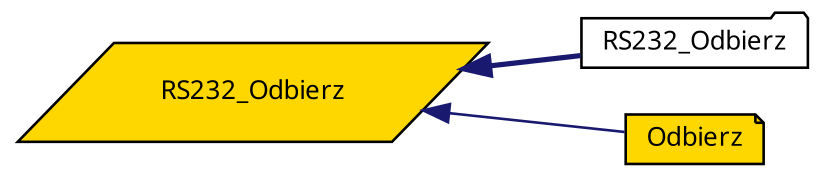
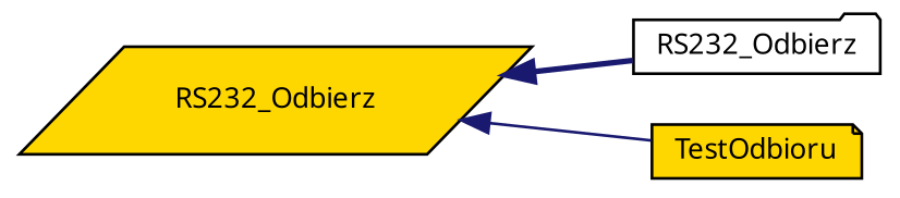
  digraph {
    rankdir=LR
    fontname="Noto Sans"
    node [color=black fillcolor=gold fontname="Noto Sans" fontsize=10 style=filled]
    edge [color=midnightblue dir=back fontname="Noto Sans" fontsize=10 labelfontname=Helvetica labelfontsize=10]
    n1 [fontcolor=black height=0.2 label=RS232_Odbierz shape=parallelogram width=0.4]
    n2 [fillcolor=white height=0.2 label=RS232_Odbierz shape=folder width=0.4]
-   n3 [height=0.2 label=Odbierz shape=note width=0.4]
+   n3 [height=0.2 label=TestOdbioru shape=note width=0.4]
    n1 -> n2 [style=bold]
    n1 -> n3 [style=solid]
  }
